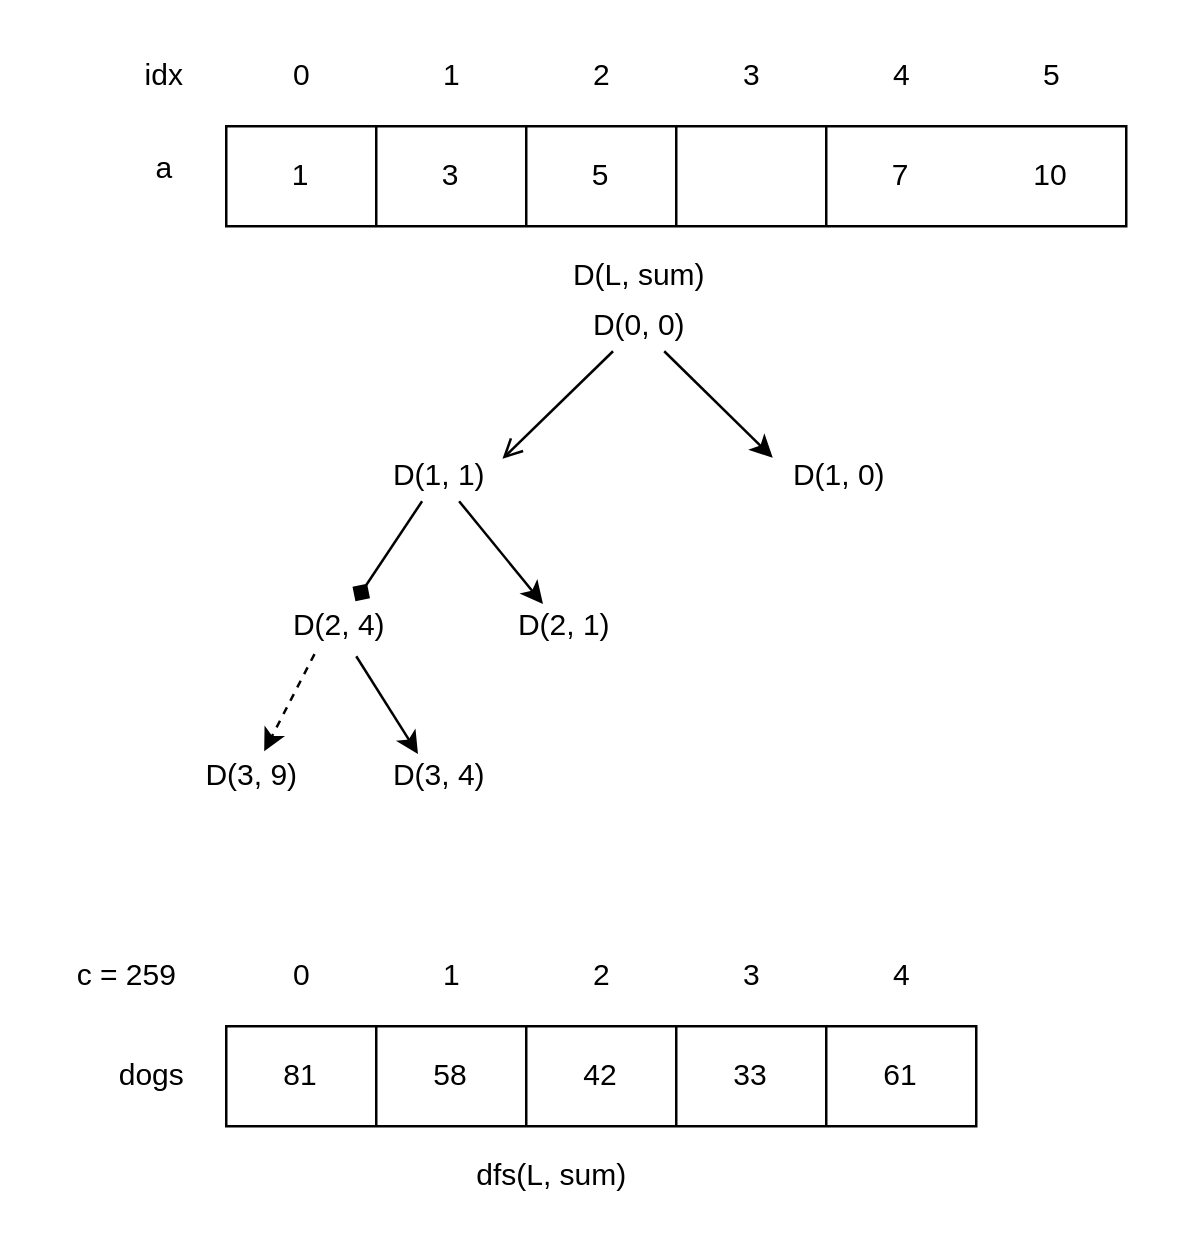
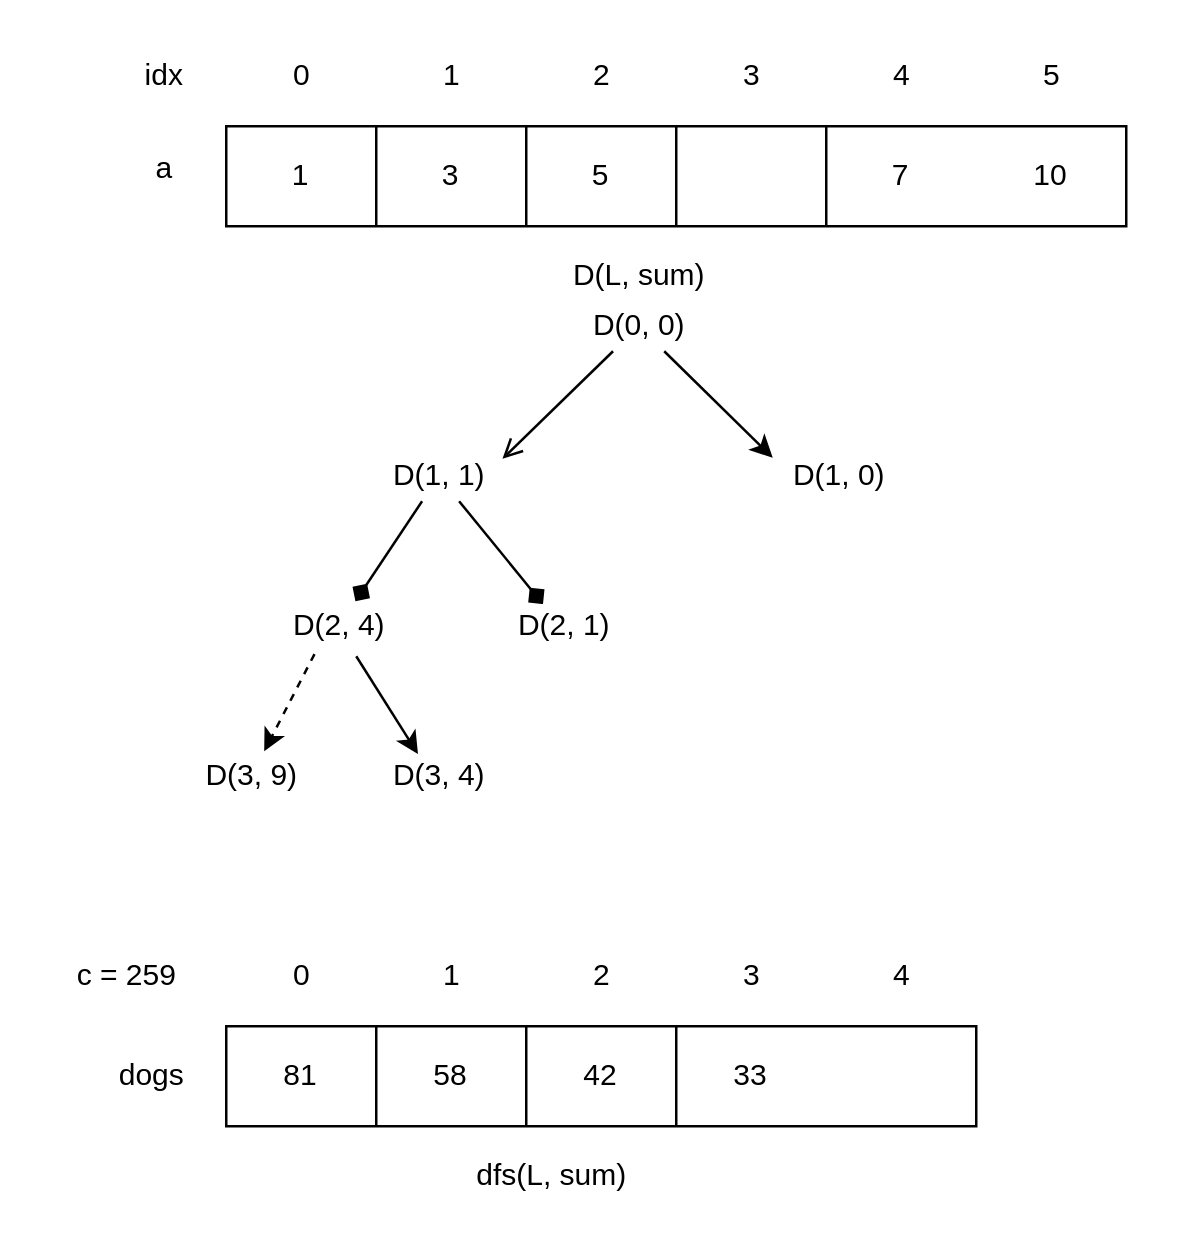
  <mxCell id="0" />
  <mxCell id="1" parent="0" />
  <mxCell id="2" style="edgeStyle=none;rounded=0;orthogonalLoop=1;jettySize=auto;html=1;entryX=1.01;entryY=0.152;entryDx=0;entryDy=0;entryPerimeter=0;endArrow=open;" edge="1" parent="1" source="4" target="8"><mxGeometry relative="1" as="geometry" /></mxCell>
  <mxCell id="3" style="edgeStyle=none;rounded=0;orthogonalLoop=1;jettySize=auto;html=1;entryX=-0.028;entryY=0.129;entryDx=0;entryDy=0;entryPerimeter=0;strokeColor=#000000;" edge="1" parent="1" source="4" target="5"><mxGeometry relative="1" as="geometry" /></mxCell>
  <mxCell id="4" value="D(0, 0)" style="text;html=1;align=center;verticalAlign=middle;resizable=0;points=[];autosize=1;strokeColor=none;" vertex="1" parent="1"><mxGeometry x="230" y="120" width="50" height="20" as="geometry" /></mxCell>
  <mxCell id="5" value="D(1, 0)" style="text;html=1;align=center;verticalAlign=middle;resizable=0;points=[];autosize=1;strokeColor=none;" vertex="1" parent="1"><mxGeometry x="310" y="180" width="50" height="20" as="geometry" /></mxCell>
  <mxCell id="6" style="edgeStyle=none;rounded=0;orthogonalLoop=1;jettySize=auto;html=1;strokeColor=#000000;endArrow=diamond;" edge="1" parent="1" source="8" target="25"><mxGeometry relative="1" as="geometry" /></mxCell>
- <mxCell id="7" style="edgeStyle=none;rounded=0;orthogonalLoop=1;jettySize=auto;html=1;entryX=0.334;entryY=0.057;entryDx=0;entryDy=0;entryPerimeter=0;strokeColor=#000000;" edge="1" parent="1" source="8" target="26"><mxGeometry relative="1" as="geometry" /></mxCell>
+ <mxCell id="7" style="edgeStyle=none;rounded=0;orthogonalLoop=1;jettySize=auto;html=1;entryX=0.334;entryY=0.057;entryDx=0;entryDy=0;entryPerimeter=0;strokeColor=#000000;endArrow=diamond;" edge="1" parent="1" source="8" target="26"><mxGeometry relative="1" as="geometry" /></mxCell>
  <mxCell id="8" value="D(1, 1)" style="text;html=1;align=center;verticalAlign=middle;resizable=0;points=[];autosize=1;strokeColor=none;" vertex="1" parent="1"><mxGeometry x="150" y="180" width="50" height="20" as="geometry" /></mxCell>
  <mxCell id="9" value="" style="shape=table;html=1;whiteSpace=wrap;startSize=0;container=1;collapsible=0;childLayout=tableLayout;" vertex="1" parent="1"><mxGeometry x="90" y="50" width="360" height="40" as="geometry" /></mxCell>
  <mxCell id="10" value="" style="shape=partialRectangle;html=1;whiteSpace=wrap;collapsible=0;dropTarget=0;pointerEvents=0;fillColor=none;top=0;left=0;bottom=0;right=0;points=[[0,0.5],[1,0.5]];portConstraint=eastwest;" vertex="1" parent="9"><mxGeometry width="360" height="40" as="geometry" /></mxCell>
  <mxCell id="11" value="1" style="shape=partialRectangle;html=1;whiteSpace=wrap;connectable=0;overflow=hidden;fillColor=none;top=0;left=0;bottom=0;right=0;" vertex="1" parent="10"><mxGeometry width="60" height="40" as="geometry" /></mxCell>
  <mxCell id="12" value="3" style="shape=partialRectangle;html=1;whiteSpace=wrap;connectable=0;overflow=hidden;fillColor=none;top=0;left=0;bottom=0;right=0;" vertex="1" parent="10"><mxGeometry x="60" width="60" height="40" as="geometry" /></mxCell>
  <mxCell id="13" value="5" style="shape=partialRectangle;html=1;whiteSpace=wrap;connectable=0;overflow=hidden;fillColor=none;top=0;left=0;bottom=0;right=0;" vertex="1" parent="10"><mxGeometry x="120" width="60" height="40" as="geometry" /></mxCell>
  <mxCell id="14" value="7" style="shape=partialRectangle;html=1;whiteSpace=wrap;connectable=0;overflow=hidden;fillColor=none;top=0;left=0;bottom=0;right=0;" vertex="1" parent="10"><mxGeometry x="240" width="60" height="40" as="geometry" /></mxCell>
  <mxCell id="15" value="10" style="shape=partialRectangle;html=1;whiteSpace=wrap;connectable=0;overflow=hidden;fillColor=none;top=0;left=0;bottom=0;right=0;" vertex="1" parent="10"><mxGeometry x="300" width="60" height="40" as="geometry" /></mxCell>
  <mxCell id="16" value="a" style="text;html=1;align=center;verticalAlign=middle;resizable=0;points=[];autosize=1;strokeColor=none;" vertex="1" parent="1"><mxGeometry x="55" y="57" width="20" height="20" as="geometry" /></mxCell>
  <mxCell id="17" value="0" style="text;html=1;align=center;verticalAlign=middle;resizable=0;points=[];autosize=1;strokeColor=none;" vertex="1" parent="1"><mxGeometry x="110" y="20" width="20" height="20" as="geometry" /></mxCell>
  <mxCell id="18" value="1" style="text;html=1;align=center;verticalAlign=middle;resizable=0;points=[];autosize=1;strokeColor=none;" vertex="1" parent="1"><mxGeometry x="170" y="20" width="20" height="20" as="geometry" /></mxCell>
  <mxCell id="19" value="2" style="text;html=1;align=center;verticalAlign=middle;resizable=0;points=[];autosize=1;strokeColor=none;" vertex="1" parent="1"><mxGeometry x="230" y="20" width="20" height="20" as="geometry" /></mxCell>
  <mxCell id="20" value="3" style="text;html=1;align=center;verticalAlign=middle;resizable=0;points=[];autosize=1;strokeColor=none;" vertex="1" parent="1"><mxGeometry x="290" y="20" width="20" height="20" as="geometry" /></mxCell>
  <mxCell id="21" value="4" style="text;html=1;align=center;verticalAlign=middle;resizable=0;points=[];autosize=1;strokeColor=none;" vertex="1" parent="1"><mxGeometry x="350" y="20" width="20" height="20" as="geometry" /></mxCell>
  <mxCell id="22" value="5" style="text;html=1;align=center;verticalAlign=middle;resizable=0;points=[];autosize=1;strokeColor=none;" vertex="1" parent="1"><mxGeometry x="410" y="20" width="20" height="20" as="geometry" /></mxCell>
  <mxCell id="23" value="idx" style="text;html=1;align=center;verticalAlign=middle;resizable=0;points=[];autosize=1;strokeColor=none;" vertex="1" parent="1"><mxGeometry x="50" y="20" width="30" height="20" as="geometry" /></mxCell>
  <mxCell id="24" value="D(L, sum)" style="text;html=1;align=center;verticalAlign=middle;resizable=0;points=[];autosize=1;strokeColor=none;" vertex="1" parent="1"><mxGeometry x="220" y="100" width="70" height="20" as="geometry" /></mxCell>
  <mxCell id="25" value="D(2, 4)" style="text;html=1;align=center;verticalAlign=middle;resizable=0;points=[];autosize=1;strokeColor=none;" vertex="1" parent="1"><mxGeometry x="110" y="240" width="50" height="20" as="geometry" /></mxCell>
  <mxCell id="26" value="D(2, 1)" style="text;html=1;align=center;verticalAlign=middle;resizable=0;points=[];autosize=1;strokeColor=none;" vertex="1" parent="1"><mxGeometry x="200" y="240" width="50" height="20" as="geometry" /></mxCell>
  <mxCell id="27" style="edgeStyle=none;rounded=0;orthogonalLoop=1;jettySize=auto;html=1;strokeColor=#000000;exitX=0.306;exitY=1.057;exitDx=0;exitDy=0;exitPerimeter=0;dashed=1;" edge="1" parent="1" source="25" target="29"><mxGeometry relative="1" as="geometry"><mxPoint x="123.333" y="300" as="sourcePoint" /></mxGeometry></mxCell>
  <mxCell id="28" style="edgeStyle=none;rounded=0;orthogonalLoop=1;jettySize=auto;html=1;entryX=0.334;entryY=0.057;entryDx=0;entryDy=0;entryPerimeter=0;strokeColor=#000000;" edge="1" parent="1" target="30"><mxGeometry relative="1" as="geometry"><mxPoint x="142" y="262" as="sourcePoint" /></mxGeometry></mxCell>
  <mxCell id="29" value="D(3, 9)" style="text;html=1;align=center;verticalAlign=middle;resizable=0;points=[];autosize=1;strokeColor=none;" vertex="1" parent="1"><mxGeometry x="75" y="300" width="50" height="20" as="geometry" /></mxCell>
  <mxCell id="30" value="D(3, 4)" style="text;html=1;align=center;verticalAlign=middle;resizable=0;points=[];autosize=1;strokeColor=none;" vertex="1" parent="1"><mxGeometry x="150" y="300" width="50" height="20" as="geometry" /></mxCell>
  <mxCell id="31" value="" style="shape=table;html=1;whiteSpace=wrap;startSize=0;container=1;collapsible=0;childLayout=tableLayout;" vertex="1" parent="1"><mxGeometry x="90" y="410" width="300" height="40" as="geometry" /></mxCell>
  <mxCell id="32" value="" style="shape=partialRectangle;html=1;whiteSpace=wrap;collapsible=0;dropTarget=0;pointerEvents=0;fillColor=none;top=0;left=0;bottom=0;right=0;points=[[0,0.5],[1,0.5]];portConstraint=eastwest;" vertex="1" parent="31"><mxGeometry width="300" height="40" as="geometry" /></mxCell>
  <mxCell id="33" value="81" style="shape=partialRectangle;html=1;whiteSpace=wrap;connectable=0;overflow=hidden;fillColor=none;top=0;left=0;bottom=0;right=0;" vertex="1" parent="32"><mxGeometry width="60" height="40" as="geometry" /></mxCell>
  <mxCell id="34" value="58&lt;br&gt;" style="shape=partialRectangle;html=1;whiteSpace=wrap;connectable=0;overflow=hidden;fillColor=none;top=0;left=0;bottom=0;right=0;" vertex="1" parent="32"><mxGeometry x="60" width="60" height="40" as="geometry" /></mxCell>
  <mxCell id="35" value="42" style="shape=partialRectangle;html=1;whiteSpace=wrap;connectable=0;overflow=hidden;fillColor=none;top=0;left=0;bottom=0;right=0;" vertex="1" parent="32"><mxGeometry x="120" width="60" height="40" as="geometry" /></mxCell>
  <mxCell id="36" value="33" style="shape=partialRectangle;html=1;whiteSpace=wrap;connectable=0;overflow=hidden;fillColor=none;top=0;left=0;bottom=0;right=0;" vertex="1" parent="32"><mxGeometry x="180" width="60" height="40" as="geometry" /></mxCell>
- <mxCell id="37" value="61" style="shape=partialRectangle;html=1;whiteSpace=wrap;connectable=0;overflow=hidden;fillColor=none;top=0;left=0;bottom=0;right=0;" vertex="1" parent="32"><mxGeometry x="240" width="60" height="40" as="geometry" /></mxCell>
  <mxCell id="38" value="dogs" style="text;html=1;align=center;verticalAlign=middle;resizable=0;points=[];autosize=1;strokeColor=none;" vertex="1" parent="1"><mxGeometry x="40" y="420" width="40" height="20" as="geometry" /></mxCell>
  <mxCell id="39" value="c = 259" style="text;html=1;align=center;verticalAlign=middle;resizable=0;points=[];autosize=1;strokeColor=none;" vertex="1" parent="1"><mxGeometry x="20" y="380" width="60" height="20" as="geometry" /></mxCell>
  <mxCell id="40" value="0" style="text;html=1;align=center;verticalAlign=middle;resizable=0;points=[];autosize=1;strokeColor=none;" vertex="1" parent="1"><mxGeometry x="110" y="380" width="20" height="20" as="geometry" /></mxCell>
  <mxCell id="41" value="1" style="text;html=1;align=center;verticalAlign=middle;resizable=0;points=[];autosize=1;strokeColor=none;" vertex="1" parent="1"><mxGeometry x="170" y="380" width="20" height="20" as="geometry" /></mxCell>
  <mxCell id="42" value="2" style="text;html=1;align=center;verticalAlign=middle;resizable=0;points=[];autosize=1;strokeColor=none;" vertex="1" parent="1"><mxGeometry x="230" y="380" width="20" height="20" as="geometry" /></mxCell>
  <mxCell id="43" value="3" style="text;html=1;align=center;verticalAlign=middle;resizable=0;points=[];autosize=1;strokeColor=none;" vertex="1" parent="1"><mxGeometry x="290" y="380" width="20" height="20" as="geometry" /></mxCell>
  <mxCell id="44" value="4" style="text;html=1;align=center;verticalAlign=middle;resizable=0;points=[];autosize=1;strokeColor=none;" vertex="1" parent="1"><mxGeometry x="350" y="380" width="20" height="20" as="geometry" /></mxCell>
  <mxCell id="45" value="dfs(L, sum)" style="text;html=1;align=center;verticalAlign=middle;resizable=0;points=[];autosize=1;strokeColor=none;" vertex="1" parent="1"><mxGeometry x="180" y="460" width="80" height="20" as="geometry" /></mxCell>
